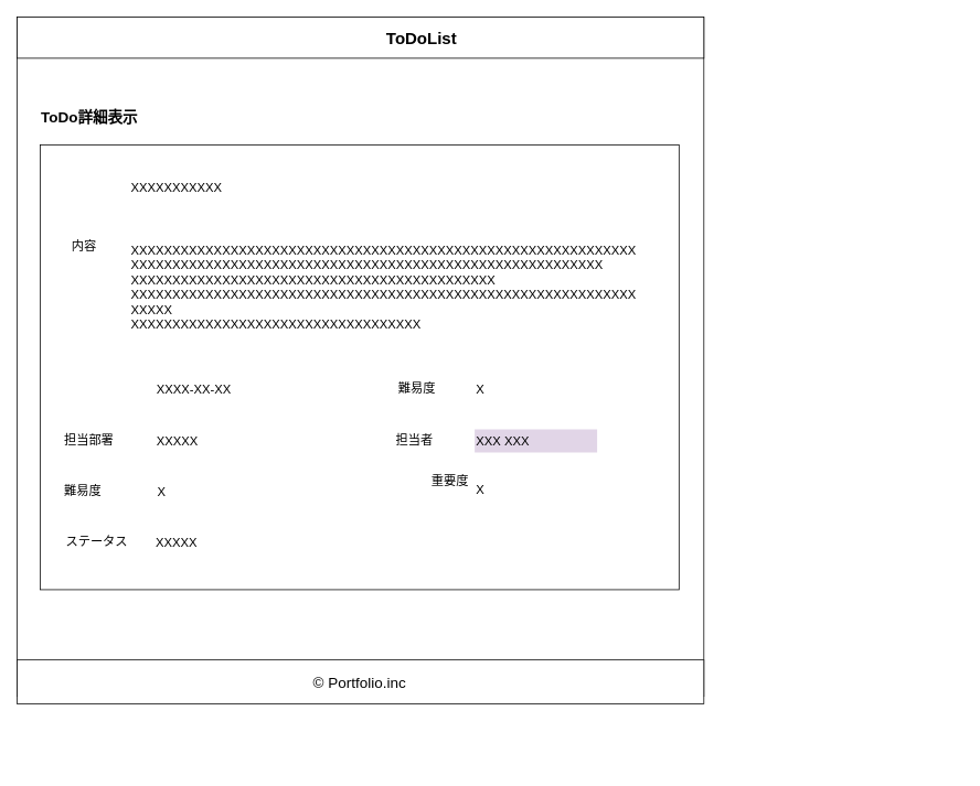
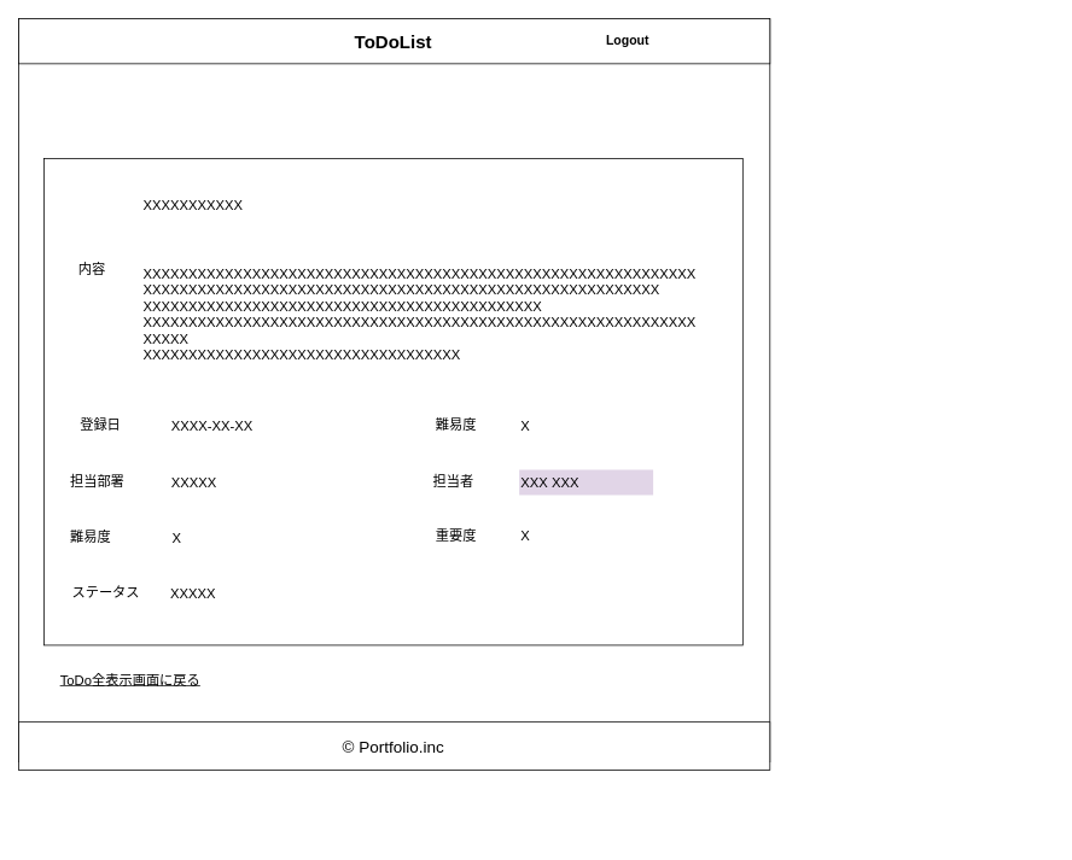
  <mxCell id="0" />
  <mxCell id="1" parent="0" />
  <mxCell id="2" value="" style="group" parent="1" vertex="1" connectable="0"><mxGeometry y="20" width="1142" height="909" as="geometry" x="20" /></mxCell>
  <mxCell id="3" value="" style="rounded=0;whiteSpace=wrap;html=1;" parent="2" vertex="1"><mxGeometry y="0.5" width="830" height="821.5" as="geometry" /></mxCell>
  <mxCell id="4" value="" style="rounded=0;whiteSpace=wrap;html=1;" parent="2" vertex="1"><mxGeometry width="830" height="50" as="geometry" /></mxCell>
- <mxCell id="5" value="&lt;b&gt;&lt;font style=&quot;font-size: 20px&quot;&gt;ToDoList&lt;/font&gt;&lt;/b&gt;" style="text;html=1;strokeColor=none;fillColor=none;align=center;verticalAlign=middle;whiteSpace=wrap;rounded=0;strokeWidth=4;" parent="2" vertex="1"><mxGeometry x="409" y="10" width="160" height="30" as="geometry" /></mxCell>
+ <mxCell id="5" value="&lt;b&gt;&lt;font style=&quot;font-size: 20px&quot;&gt;ToDoList&lt;/font&gt;&lt;/b&gt;" style="text;html=1;strokeColor=none;fillColor=none;align=center;verticalAlign=middle;whiteSpace=wrap;rounded=0;strokeWidth=4;" parent="2" vertex="1"><mxGeometry x="334" y="10" width="160" height="30" as="geometry" /></mxCell>
  <mxCell id="6" value="" style="rounded=0;whiteSpace=wrap;html=1;" parent="2" vertex="1"><mxGeometry y="778" width="830" height="53" as="geometry" /></mxCell>
- <mxCell id="7" value="&lt;font size=&quot;1&quot;&gt;&lt;b style=&quot;font-size: 18px&quot;&gt;ToDo詳細表示&lt;/b&gt;&lt;/font&gt;" style="text;html=1;strokeColor=none;fillColor=none;align=center;verticalAlign=middle;whiteSpace=wrap;rounded=0;fontSize=17;" parent="2" vertex="1"><mxGeometry x="16" y="112" width="143" height="20" as="geometry" /></mxCell>
+ <mxCell id="8" value="&lt;span style=&quot;font-size: 14px&quot;&gt;&lt;b style=&quot;font-size: 14px&quot;&gt;Logout&lt;/b&gt;&lt;/span&gt;" style="text;html=1;strokeColor=none;fillColor=none;align=center;verticalAlign=middle;whiteSpace=wrap;rounded=0;fontSize=14;" parent="2" vertex="1"><mxGeometry x="623" y="15" width="100" height="20" as="geometry" /></mxCell>
  <mxCell id="9" value="&lt;font style=&quot;font-size: 18px&quot;&gt;© Portfolio.inc&lt;/font&gt;" style="text;html=1;strokeColor=none;fillColor=none;align=center;verticalAlign=middle;whiteSpace=wrap;rounded=0;fontSize=20;" parent="2" vertex="1"><mxGeometry x="298" y="794.5" width="232" height="20" as="geometry" /></mxCell>
  <mxCell id="10" value="" style="rounded=0;whiteSpace=wrap;html=1;fillColor=none;" parent="2" vertex="1"><mxGeometry x="28" y="155" width="772" height="538" as="geometry" /></mxCell>
  <mxCell id="11" value="内容" style="text;html=1;strokeColor=none;fillColor=none;align=left;verticalAlign=middle;whiteSpace=wrap;rounded=0;fontSize=15;" parent="2" vertex="1"><mxGeometry x="64" y="267" width="128" height="20" as="geometry" /></mxCell>
  <mxCell id="12" value="XXXXXXXXXXX" style="rounded=0;whiteSpace=wrap;html=1;fontSize=15;align=left;strokeColor=none;" parent="2" vertex="1"><mxGeometry x="136" y="192" width="624" height="28" as="geometry" /></mxCell>
  <mxCell id="13" value="XXXXXXXXXXXXXXXXXXXXXXXXXXXXXXXXXXXXXXXXXXXXXXXXXXXXXXXXXXXXX&lt;br&gt;XXXXXXXXXXXXXXXXXXXXXXXXXXXXXXXXXXXXXXXXXXXXXXXXXXXXXXXXX&lt;br&gt;XXXXXXXXXXXXXXXXXXXXXXXXXXXXXXXXXXXXXXXXXXXX&lt;br&gt;XXXXXXXXXXXXXXXXXXXXXXXXXXXXXXXXXXXXXXXXXXXXXXXXXXXXXXXXXXXXX&lt;br&gt;XXXXX&lt;br&gt;XXXXXXXXXXXXXXXXXXXXXXXXXXXXXXXXXXX" style="rounded=0;whiteSpace=wrap;html=1;fontSize=15;align=left;strokeColor=none;" parent="2" vertex="1"><mxGeometry x="136" y="267" width="624" height="120" as="geometry" /></mxCell>
- <mxCell id="15" value="重要度" style="text;html=1;strokeColor=none;fillColor=none;align=left;verticalAlign=middle;whiteSpace=wrap;rounded=0;fontSize=15;fontStyle=0" parent="1" vertex="1"><mxGeometry x="519" y="571" width="48" height="20" as="geometry" /></mxCell>
+ <mxCell id="14" value="ToDo全表示画面に戻る" style="text;html=1;strokeColor=none;fillColor=none;align=left;verticalAlign=middle;whiteSpace=wrap;rounded=0;fontSize=15;fontStyle=4" parent="2" vertex="1"><mxGeometry x="44" y="721" width="376" height="20" as="geometry" /></mxCell>
+ <mxCell id="15" value="重要度" style="text;html=1;strokeColor=none;fillColor=none;align=left;verticalAlign=middle;whiteSpace=wrap;rounded=0;fontSize=15;fontStyle=0" parent="1" vertex="1"><mxGeometry x="479" y="581" width="48" height="20" as="geometry" /></mxCell>
  <mxCell id="16" value="X" style="rounded=0;whiteSpace=wrap;html=1;fontSize=15;align=left;strokeColor=none;fontStyle=0" parent="1" vertex="1"><mxGeometry x="573" y="578" width="148" height="28" as="geometry" /></mxCell>
  <mxCell id="17" value="ステータス" style="text;html=1;strokeColor=none;fillColor=none;align=left;verticalAlign=middle;whiteSpace=wrap;rounded=0;fontSize=15;" parent="1" vertex="1"><mxGeometry x="77" y="644" width="87" height="20" as="geometry" /></mxCell>
  <mxCell id="18" value="XXXXX" style="rounded=0;whiteSpace=wrap;html=1;fontSize=15;align=left;strokeColor=none;fontStyle=0" parent="1" vertex="1"><mxGeometry x="186" y="641" width="149" height="28" as="geometry" /></mxCell>
+ <mxCell id="19" value="登録日" style="text;html=1;strokeColor=none;fillColor=none;align=left;verticalAlign=middle;whiteSpace=wrap;rounded=0;fontSize=15;" vertex="1" parent="1"><mxGeometry x="86" y="459" width="60" height="20" as="geometry" /></mxCell>
  <mxCell id="20" value="XXXX-XX-XX" style="rounded=0;whiteSpace=wrap;html=1;fontSize=15;align=left;strokeColor=none;fontStyle=0" vertex="1" parent="1"><mxGeometry x="187" y="456" width="148" height="28" as="geometry" /></mxCell>
  <mxCell id="21" value="難易度" style="text;html=1;strokeColor=none;fillColor=none;align=left;verticalAlign=middle;whiteSpace=wrap;rounded=0;fontSize=15;fontStyle=0" vertex="1" parent="1"><mxGeometry x="479" y="459" width="48" height="20" as="geometry" /></mxCell>
  <mxCell id="22" value="X" style="rounded=0;whiteSpace=wrap;html=1;fontSize=15;align=left;strokeColor=none;fontStyle=0" vertex="1" parent="1"><mxGeometry x="573" y="456" width="148" height="28" as="geometry" /></mxCell>
  <mxCell id="23" value="担当部署" style="text;html=1;strokeColor=none;fillColor=none;align=left;verticalAlign=middle;whiteSpace=wrap;rounded=0;fontSize=15;" vertex="1" parent="1"><mxGeometry x="75" y="522" width="71" height="20" as="geometry" /></mxCell>
  <mxCell id="24" value="XXXXX" style="rounded=0;whiteSpace=wrap;html=1;fontSize=15;align=left;strokeColor=none;fontStyle=0" vertex="1" parent="1"><mxGeometry x="187" y="519" width="148" height="28" as="geometry" /></mxCell>
  <mxCell id="25" value="担当者" style="text;html=1;strokeColor=none;fillColor=none;align=left;verticalAlign=middle;whiteSpace=wrap;rounded=0;fontSize=15;fontStyle=0" vertex="1" parent="1"><mxGeometry x="476" y="522" width="62" height="20" as="geometry" /></mxCell>
  <mxCell id="26" value="XXX XXX" style="rounded=0;whiteSpace=wrap;html=1;fontSize=15;align=left;strokeColor=none;fontStyle=0;fillColor=#e1d5e7;" vertex="1" parent="1"><mxGeometry x="573" y="519" width="148" height="28" as="geometry" /></mxCell>
  <mxCell id="27" value="難易度" style="text;html=1;strokeColor=none;fillColor=none;align=left;verticalAlign=middle;whiteSpace=wrap;rounded=0;fontSize=15;" vertex="1" parent="1"><mxGeometry x="75" y="583" width="48" height="20" as="geometry" /></mxCell>
  <mxCell id="28" value="X" style="rounded=0;whiteSpace=wrap;html=1;fontSize=15;align=left;strokeColor=none;fontStyle=0" vertex="1" parent="1"><mxGeometry x="188" y="580" width="144" height="28" as="geometry" /></mxCell>
